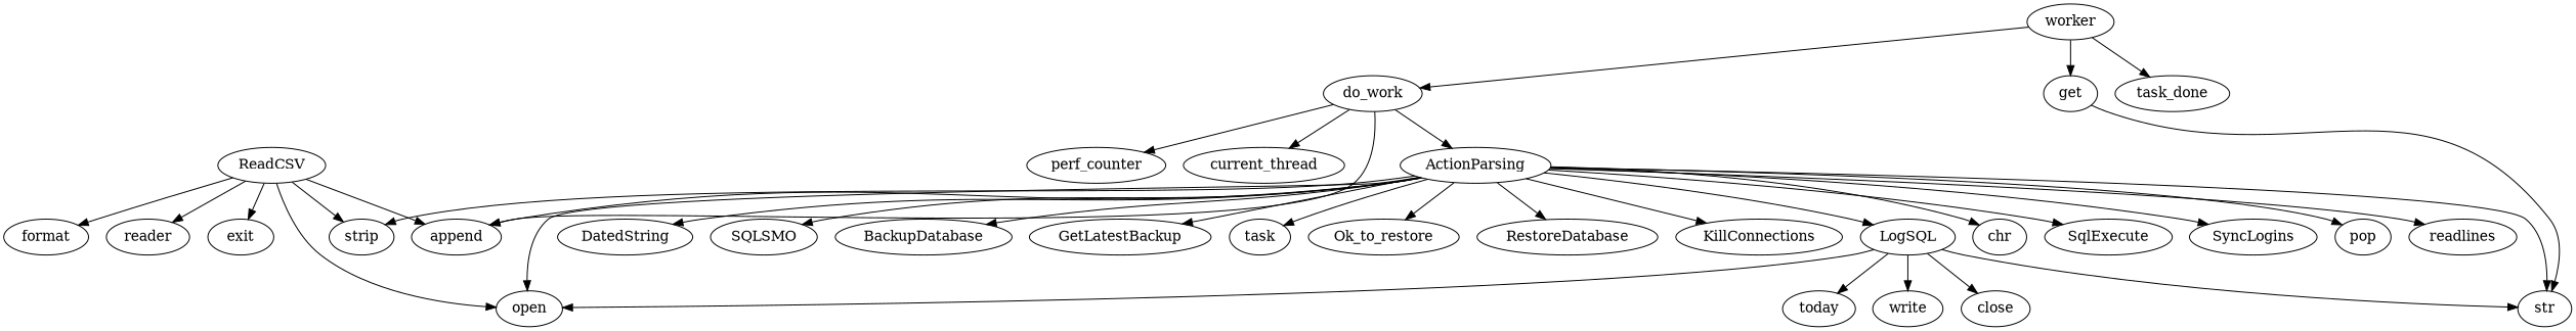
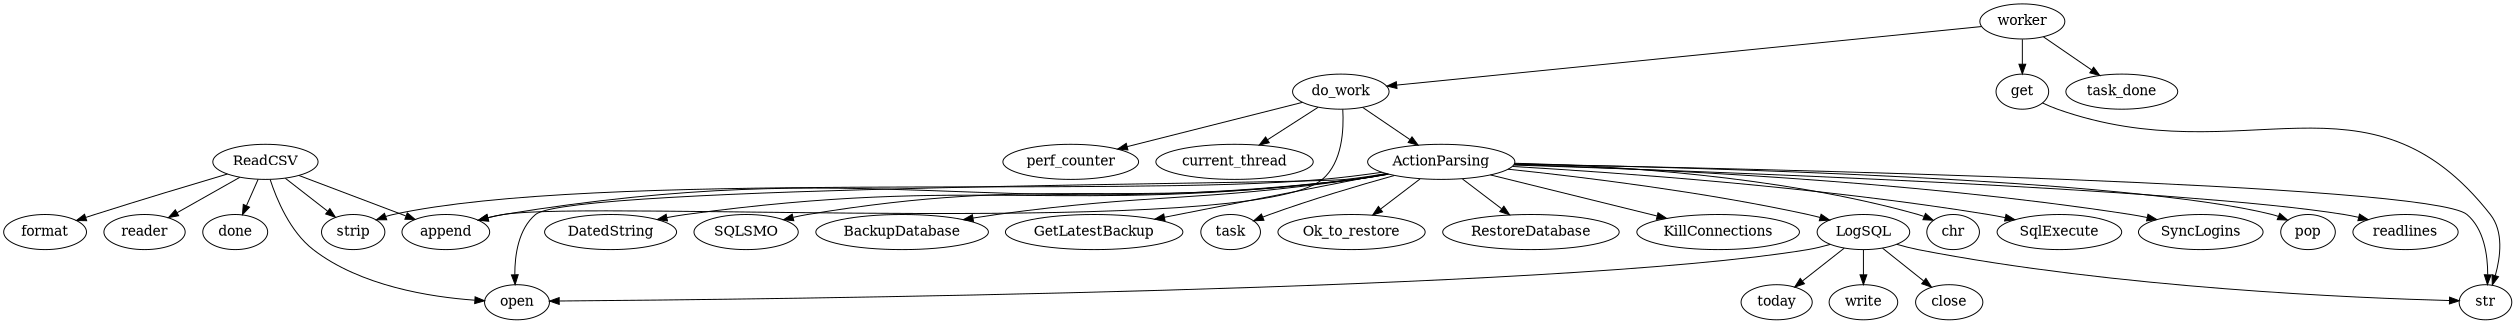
  strict digraph {
    LogSQL
    str
    today
    open
    write
    close
    ReadCSV
    reader
    strip
    append
-   exit
+   exit [label=done]
    format
    ActionParsing
    pop
    readlines
    DatedString
    SQLSMO
    BackupDatabase
    GetLatestBackup
    n20 [label=task]
    Ok_to_restore
    RestoreDatabase
    KillConnections
    chr
    SqlExecute
    SyncLogins
    do_work
    perf_counter
    current_thread
    worker
    get
    task_done
    LogSQL -> str
    LogSQL -> today
    LogSQL -> open
    LogSQL -> write
    LogSQL -> close
    ReadCSV -> open
    ReadCSV -> reader
    ReadCSV -> strip
    ReadCSV -> append
    ReadCSV -> exit
    ReadCSV -> format
    ActionParsing -> LogSQL
    ActionParsing -> str
    ActionParsing -> open
    ActionParsing -> strip
    ActionParsing -> append
    ActionParsing -> pop
    ActionParsing -> readlines
    ActionParsing -> DatedString
    ActionParsing -> SQLSMO
    ActionParsing -> BackupDatabase
    ActionParsing -> GetLatestBackup
    ActionParsing -> n20
    ActionParsing -> Ok_to_restore
    ActionParsing -> RestoreDatabase
    ActionParsing -> KillConnections
    ActionParsing -> chr
    ActionParsing -> SqlExecute
    ActionParsing -> SyncLogins
    do_work -> append
    do_work -> ActionParsing
    do_work -> perf_counter
    do_work -> current_thread
    worker -> do_work
    worker -> get
    worker -> task_done
    get -> str
  }
